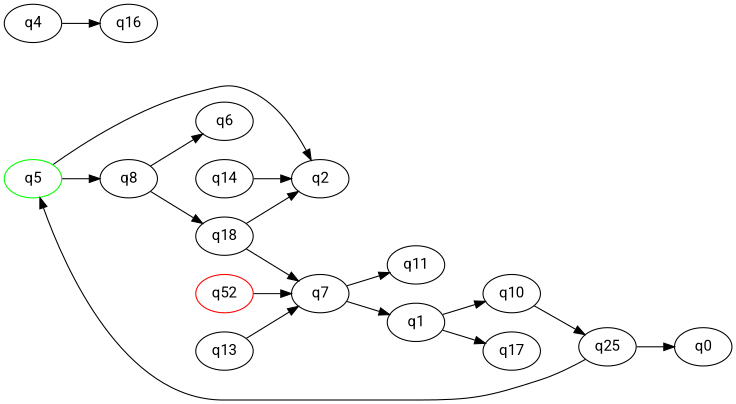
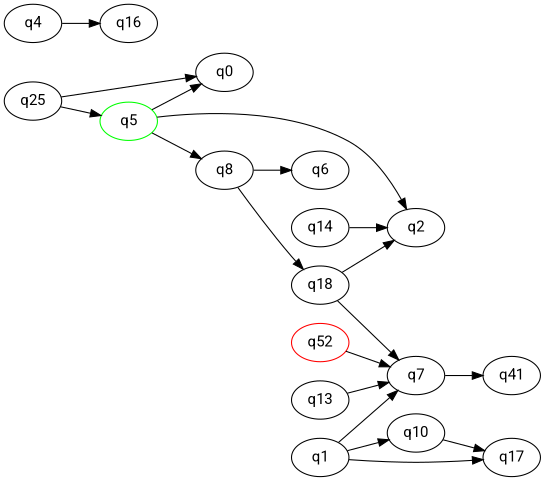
  digraph {
    fontname=Roboto
    rankdir=LR
    node [fontname=Roboto]
    edge [fontname=Roboto]
    q5 [color=green initial=1]
    q0
    q2
    q8
    q6
    q18
    n7 [color=red final=1 label=q52]
    q7
-   q11
+   q11 [label=q41]
    q1
    q10
    q17
    n13 [label=q25]
    q4
    q16
    q13
    q14
+   q5 -> q0
    q5 -> q2
    q5 -> q8
    q8 -> q6
    q8 -> q18
    q18 -> q2
    q18 -> q7
    n7 -> q7
    q7 -> q11
-   q7 -> q1
+   q1 -> q7
    q1 -> q10
    q1 -> q17
-   q10 -> n13
+   q10 -> q17
    n13 -> q5
    n13 -> q0
    q4 -> q16
    q13 -> q7
    q14 -> q2
  }
